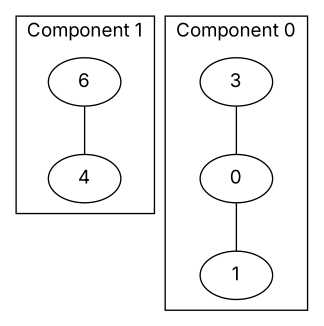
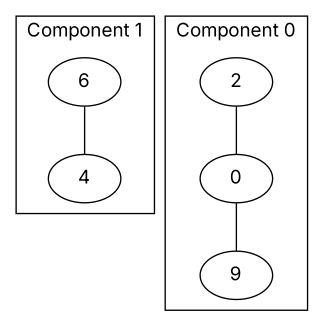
  graph {
    fontname=Inter
    node [fontname=Inter]
    edge [fontname=Inter]
    n1 [label=6]
    4
    0
-   1
-   2 [label=3]
+   1 [label=9]
+   2
    subgraph cluster_1 {
      label="Component 1"
      n1
      4
    }
    subgraph cluster_2 {
      label="Component 0"
      0
      1
      2
    }
    n1 -- 4
    0 -- 1
    2 -- 0
  }
